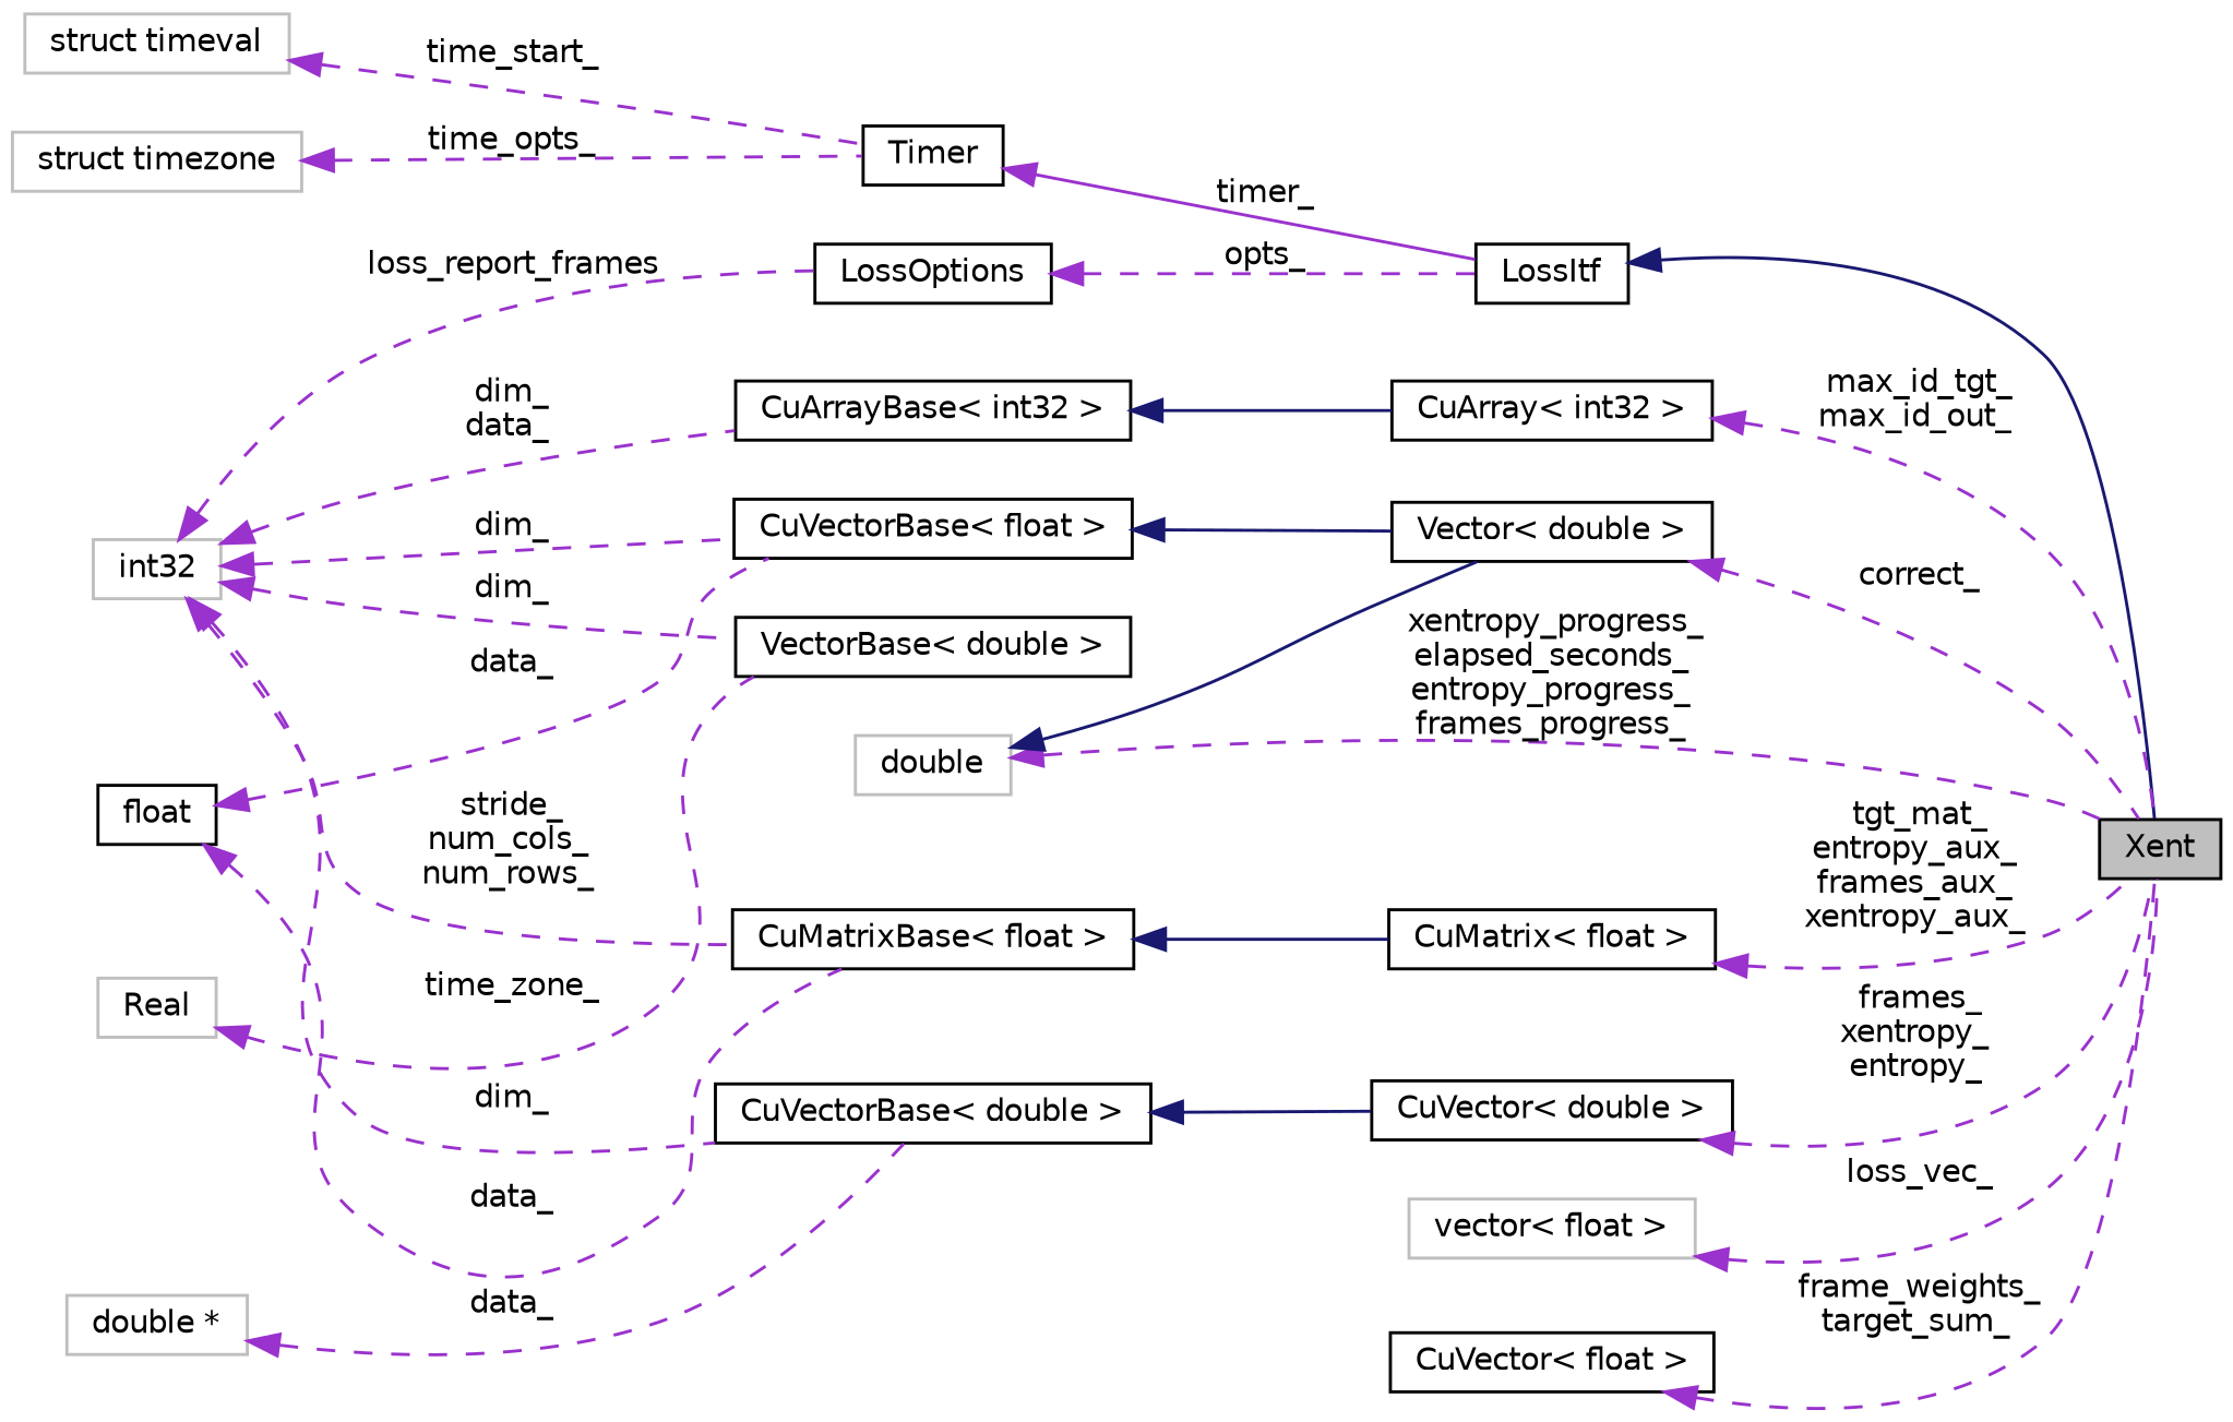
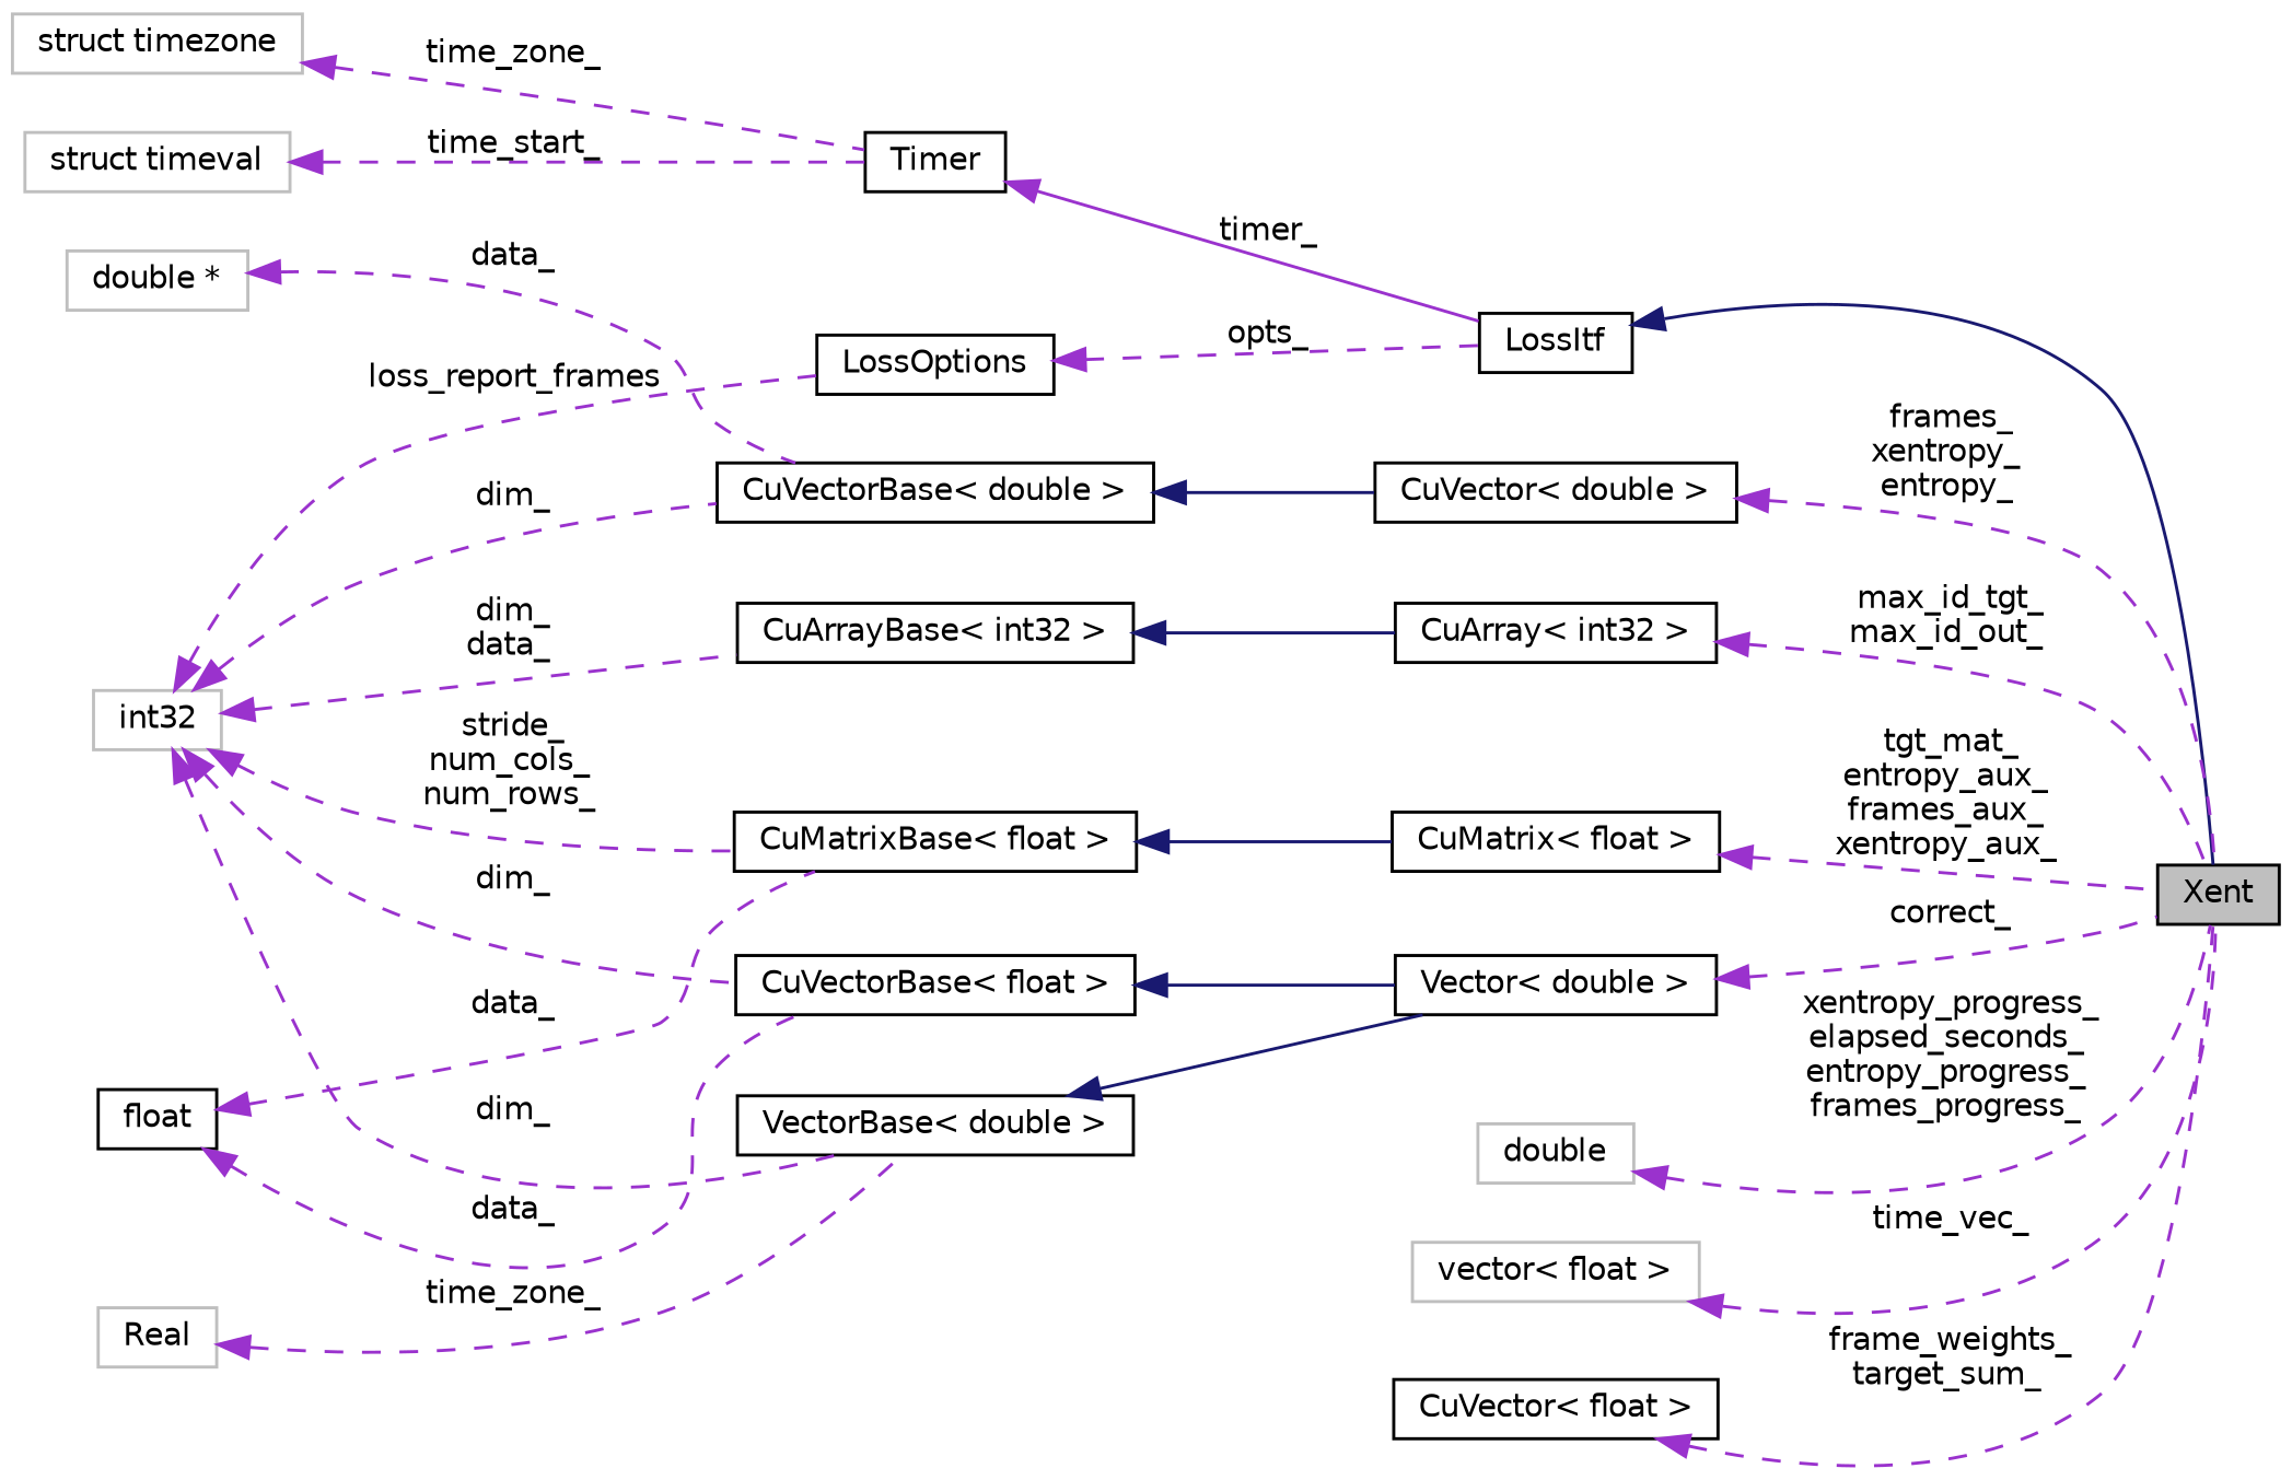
  digraph {
    rankdir=LR
    node [color=black fillcolor=white fontname=Helvetica fontsize=10 shape=record style=filled]
    edge [color=darkorchid3 dir=back fontname=Helvetica fontsize=10 labelfontname=Helvetica labelfontsize=10 style=dashed]
    n1 [fillcolor=grey75 fontcolor=black height=0.2 label=Xent width=0.4]
    n2 [height=0.2 label=LossItf width=0.4]
    n3 [height=0.2 label=LossOptions width=0.4]
    n4 [color=grey75 height=0.2 label=int32 width=0.4]
    n5 [height=0.2 label="CuArrayBase\< int32 \>" width=0.4]
    n6 [height=0.2 label="CuMatrixBase\< float \>" width=0.4]
    n7 [height=0.2 label="VectorBase\< double \>" width=0.4]
    n8 [height=0.2 label="CuVectorBase\< double \>" width=0.4]
    n9 [height=0.2 label="CuVectorBase\< float \>" width=0.4]
    n10 [height=0.2 label="CuArray\< int32 \>" width=0.4]
    n11 [height=0.2 label="CuMatrix\< float \>" width=0.4]
    n12 [height=0.2 label="Vector\< double \>" width=0.4]
    n13 [height=0.2 label="CuVector\< double \>" width=0.4]
    n14 [height=0.2 label=Timer width=0.4]
    n15 [color=grey75 height=0.2 label="struct timeval" width=0.4]
    n16 [color=grey75 height=0.2 label="struct timezone" width=0.4]
    n17 [color=grey75 height=0.2 label=double width=0.4]
    n18 [height=0.2 label=float width=0.4]
    n19 [color=grey75 height=0.2 label="vector\< float \>" width=0.4]
    n20 [color=grey75 height=0.2 label=Real width=0.4]
    n21 [color=grey75 height=0.2 label="double *" width=0.4]
    n22 [height=0.2 label="CuVector\< float \>" width=0.4]
    n2 -> n1 [color=midnightblue style=solid]
    n3 -> n2 [label=" opts_"]
    n4 -> n3 [label=" loss_report_frames"]
    n4 -> n5 [label=" dim_\ndata_"]
    n4 -> n6 [label=" stride_\nnum_cols_\nnum_rows_"]
    n4 -> n7 [label=" dim_"]
    n4 -> n8 [label=" dim_"]
    n4 -> n9 [label=" dim_"]
    n5 -> n10 [color=midnightblue style=solid]
    n6 -> n11 [color=midnightblue style=solid]
-   n17 -> n12 [color=midnightblue style=solid]
+   n7 -> n12 [color=midnightblue style=solid]
    n8 -> n13 [color=midnightblue style=solid]
    n9 -> n12 [color=midnightblue style=solid]
    n10 -> n1 [label=" max_id_tgt_\nmax_id_out_"]
    n11 -> n1 [label=" tgt_mat_\nentropy_aux_\nframes_aux_\nxentropy_aux_"]
    n12 -> n1 [label=" correct_"]
    n13 -> n1 [label=" frames_\nxentropy_\nentropy_"]
    n14 -> n2 [label=" timer_" style=solid]
    n15 -> n14 [label=" time_start_"]
-   n16 -> n14 [label=" time_opts_"]
+   n16 -> n14 [label=" time_zone_"]
    n17 -> n1 [label=" xentropy_progress_\nelapsed_seconds_\nentropy_progress_\nframes_progress_"]
    n18 -> n6 [label=" data_"]
    n18 -> n9 [label=" data_"]
-   n19 -> n1 [label=" loss_vec_"]
+   n19 -> n1 [label=" time_vec_"]
    n20 -> n7 [label=" time_zone_"]
    n21 -> n8 [label=" data_"]
    n22 -> n1 [label=" frame_weights_\ntarget_sum_"]
  }
